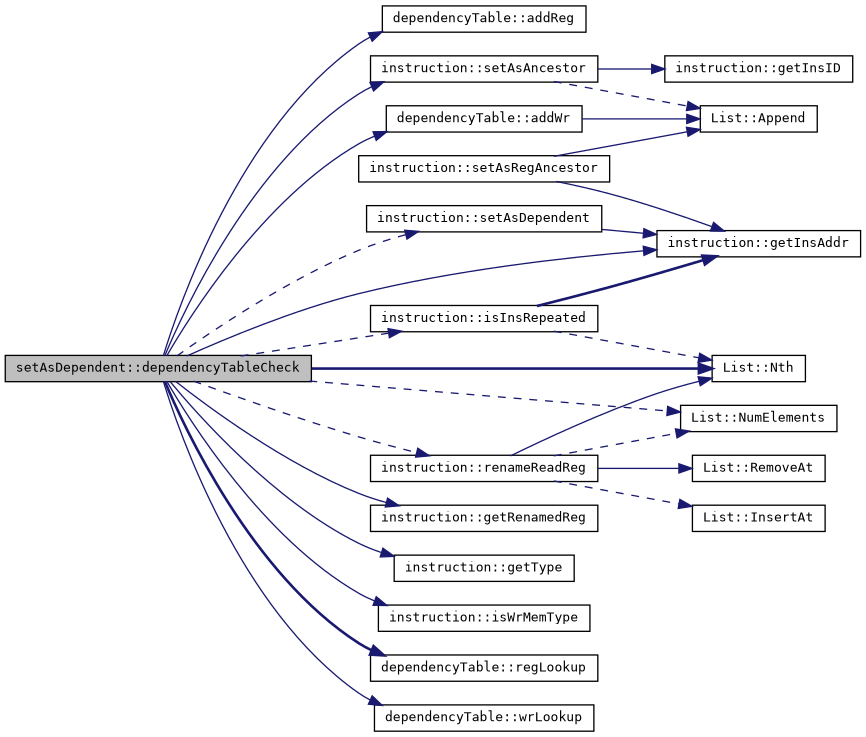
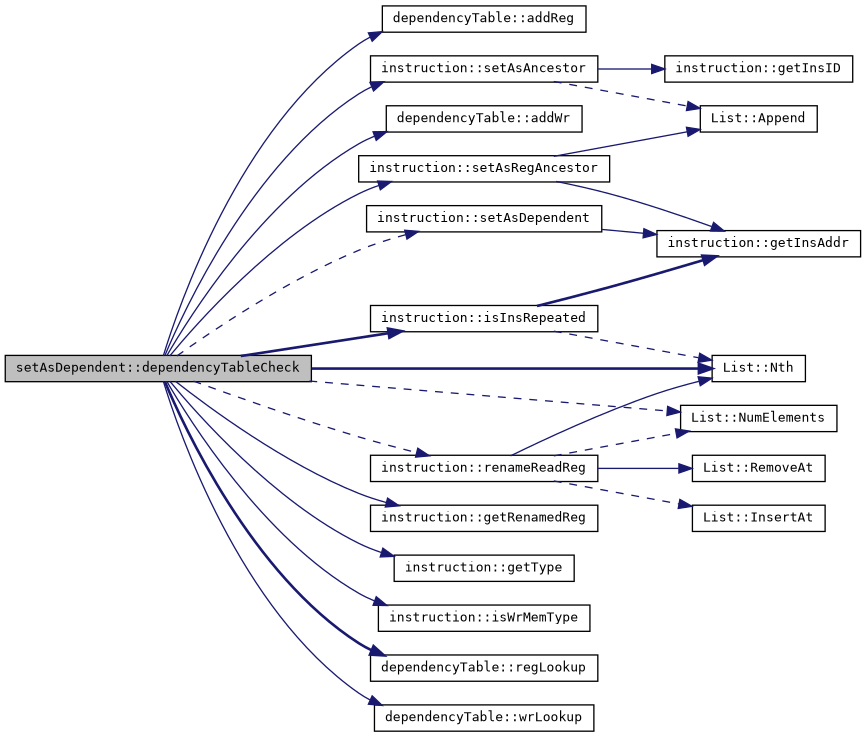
  digraph {
    fontname="DejaVu Sans Mono"
    rankdir=LR
    node [color=black fillcolor=white fontname="DejaVu Sans Mono" fontsize=10 shape=record style=filled]
    edge [color=midnightblue fontname="DejaVu Sans Mono" fontsize=10 labelfontname=Helvetica labelfontsize=10 style=solid]
    n1 [fillcolor=grey75 fontcolor=black height=0.2 label="setAsDependent::dependencyTableCheck" width=0.4]
    n2 [height=0.2 label="dependencyTable::addReg" width=0.4]
    n3 [height=0.2 label="dependencyTable::addWr" width=0.4]
    n4 [height=0.2 label="instruction::getRenamedReg" width=0.4]
    n5 [height=0.2 label="instruction::getType" width=0.4]
    n6 [height=0.2 label="instruction::isInsRepeated" width=0.4]
    n7 [height=0.2 label="List::Nth" width=0.4]
    n8 [height=0.2 label="List::NumElements" width=0.4]
    n9 [height=0.2 label="instruction::isWrMemType" width=0.4]
    n10 [height=0.2 label="dependencyTable::regLookup" width=0.4]
    n11 [height=0.2 label="instruction::renameReadReg" width=0.4]
    n12 [height=0.2 label="instruction::setAsAncestor" width=0.4]
    n13 [height=0.2 label="instruction::setAsDependent" width=0.4]
    n14 [height=0.2 label="instruction::setAsRegAncestor" width=0.4]
    n15 [height=0.2 label="dependencyTable::wrLookup" width=0.4]
    n16 [height=0.2 label="List::Append" width=0.4]
    n17 [height=0.2 label="instruction::getInsAddr" width=0.4]
    n18 [height=0.2 label="List::InsertAt" width=0.4]
    n19 [height=0.2 label="List::RemoveAt" width=0.4]
    n20 [height=0.2 label="instruction::getInsID" width=0.4]
    n1 -> n2
    n1 -> n3
    n1 -> n4
    n1 -> n5
-   n1 -> n6 [style=dashed]
+   n1 -> n6 [style=bold]
    n1 -> n7 [style=bold]
    n1 -> n8 [style=dashed]
    n1 -> n9
    n1 -> n10 [style=bold]
    n1 -> n11 [style=dashed]
    n1 -> n12
    n1 -> n13 [style=dashed]
-   n1 -> n17
+   n1 -> n14
    n1 -> n15
-   n3 -> n16
    n6 -> n7 [style=dashed]
    n6 -> n17 [style=bold]
    n11 -> n7
    n11 -> n8 [style=dashed]
    n11 -> n18 [style=dashed]
    n11 -> n19
    n12 -> n16 [style=dashed]
    n12 -> n20
    n13 -> n17
    n14 -> n16
    n14 -> n17
  }
